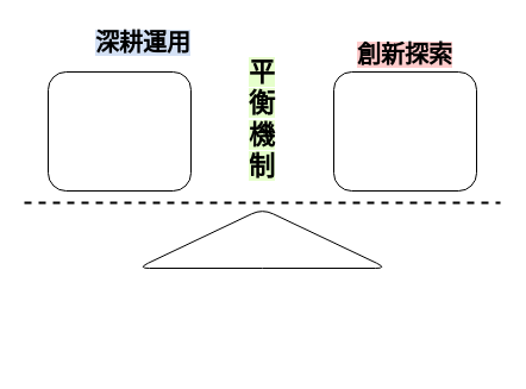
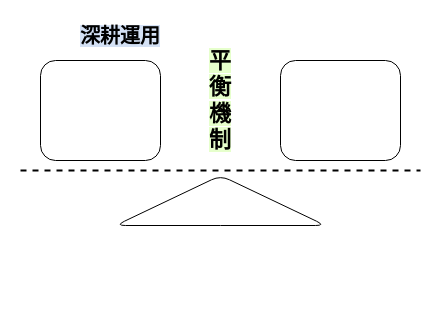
  <mxCell id="0" />
  <mxCell id="1" parent="0" />
  <mxCell id="2" value="" style="triangle;whiteSpace=wrap;html=1;rounded=1;rotation=-90;" vertex="1" parent="1"><mxGeometry x="195" y="95" width="50" height="210" as="geometry" /></mxCell>
  <mxCell id="3" value="" style="endArrow=none;dashed=1;html=1;rounded=0;strokeWidth=2;strokeColor=default;" edge="1" parent="1"><mxGeometry width="50" height="50" relative="1" as="geometry"><mxPoint x="20" y="170" as="sourcePoint" /><mxPoint x="420" y="170" as="targetPoint" /></mxGeometry></mxCell>
  <mxCell id="4" value="" style="rounded=1;whiteSpace=wrap;html=1;" vertex="1" parent="1"><mxGeometry x="40" y="60" width="120" height="100" as="geometry" /></mxCell>
  <mxCell id="5" value="" style="rounded=1;whiteSpace=wrap;html=1;" vertex="1" parent="1"><mxGeometry x="280" y="60" width="120" height="100" as="geometry" /></mxCell>
  <mxCell id="6" value="&lt;font style=&quot;font-size: 20px; background-color: rgb(212, 225, 245);&quot; face=&quot;標楷體&quot;&gt;&lt;b&gt;深耕運用&lt;/b&gt;&lt;/font&gt;" style="text;html=1;align=center;verticalAlign=middle;whiteSpace=wrap;rounded=0;" vertex="1" parent="1"><mxGeometry x="75" y="20" width="90" height="30" as="geometry" /></mxCell>
- <mxCell id="7" value="&lt;font style=&quot;font-size: 20px; background-color: rgb(255, 204, 204);&quot; face=&quot;標楷體&quot;&gt;&lt;b&gt;創新探索&lt;/b&gt;&lt;/font&gt;" style="text;html=1;align=center;verticalAlign=middle;whiteSpace=wrap;rounded=0;" vertex="1" parent="1"><mxGeometry x="295" y="30" width="90" height="30" as="geometry" /></mxCell>
  <mxCell id="8" value="&lt;font style=&quot;font-size: 22px; background-color: rgb(230, 255, 204);&quot; face=&quot;標楷體&quot;&gt;&lt;b&gt;平衡機制&lt;/b&gt;&lt;/font&gt;" style="text;html=1;align=center;verticalAlign=middle;whiteSpace=wrap;rounded=0;" vertex="1" parent="1"><mxGeometry x="210" y="87.143" width="20" height="25.714" as="geometry" /></mxCell>
